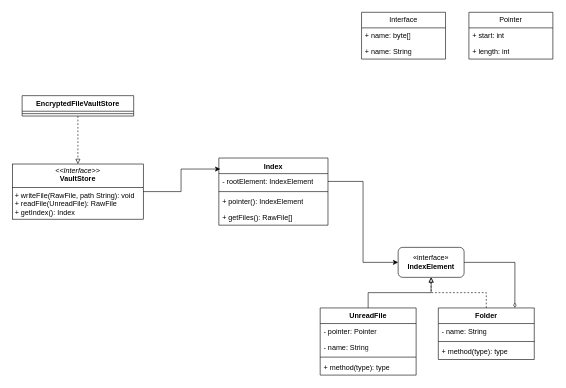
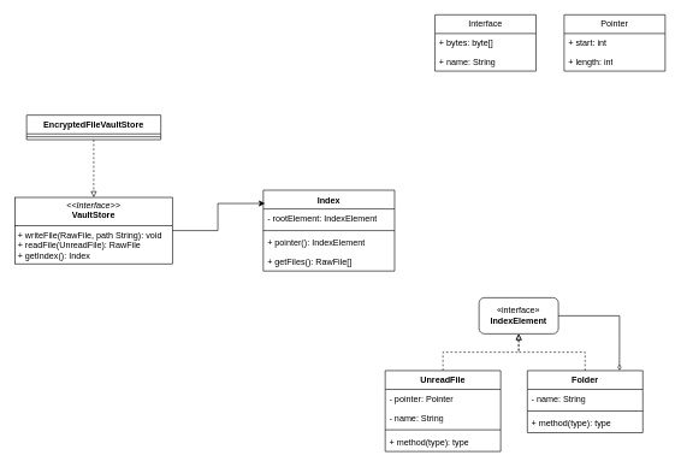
  <mxCell id="0" />
  <mxCell id="1" parent="0" />
  <mxCell id="2" value="&lt;p style=&quot;margin:0px;margin-top:4px;text-align:center;&quot;&gt;&lt;i&gt;&amp;lt;&amp;lt;Interface&amp;gt;&amp;gt;&lt;/i&gt;&lt;br&gt;&lt;b&gt;VaultStore&lt;/b&gt;&lt;/p&gt;&lt;hr size=&quot;1&quot; style=&quot;border-style:solid;&quot;&gt;&lt;p style=&quot;margin:0px;margin-left:4px;&quot;&gt;+ writeFile(RawFile, path String): void&lt;/p&gt;&lt;p style=&quot;margin:0px;margin-left:4px;&quot;&gt;+ readFile(UnreadFile): RawFile&lt;/p&gt;&lt;p style=&quot;margin:0px;margin-left:4px;&quot;&gt;+ getIndex(): Index&lt;/p&gt;" style="verticalAlign=top;align=left;overflow=fill;html=1;whiteSpace=wrap;" vertex="1" parent="1"><mxGeometry x="20" y="273" width="218" height="92" as="geometry" /></mxCell>
  <mxCell id="3" value="Pointer" style="swimlane;fontStyle=0;childLayout=stackLayout;horizontal=1;startSize=26;fillColor=none;horizontalStack=0;resizeParent=1;resizeParentMax=0;resizeLast=0;collapsible=1;marginBottom=0;whiteSpace=wrap;html=1;" vertex="1" parent="1"><mxGeometry x="781" y="20" width="140" height="78" as="geometry" /></mxCell>
  <mxCell id="4" value="+ start: int" style="text;strokeColor=none;fillColor=none;align=left;verticalAlign=top;spacingLeft=4;spacingRight=4;overflow=hidden;rotatable=0;points=[[0,0.5],[1,0.5]];portConstraint=eastwest;whiteSpace=wrap;html=1;" vertex="1" parent="3"><mxGeometry y="26" width="140" height="26" as="geometry" /></mxCell>
  <mxCell id="5" value="+ length: int" style="text;strokeColor=none;fillColor=none;align=left;verticalAlign=top;spacingLeft=4;spacingRight=4;overflow=hidden;rotatable=0;points=[[0,0.5],[1,0.5]];portConstraint=eastwest;whiteSpace=wrap;html=1;" vertex="1" parent="3"><mxGeometry y="52" width="140" height="26" as="geometry" /></mxCell>
  <mxCell id="6" value="Index" style="swimlane;fontStyle=1;align=center;verticalAlign=top;childLayout=stackLayout;horizontal=1;startSize=26;horizontalStack=0;resizeParent=1;resizeParentMax=0;resizeLast=0;collapsible=1;marginBottom=0;whiteSpace=wrap;html=1;" vertex="1" parent="1"><mxGeometry x="364" y="263" width="182" height="112" as="geometry" /></mxCell>
  <mxCell id="7" value="- rootElement: IndexElement" style="text;strokeColor=none;fillColor=none;align=left;verticalAlign=top;spacingLeft=4;spacingRight=4;overflow=hidden;rotatable=0;points=[[0,0.5],[1,0.5]];portConstraint=eastwest;whiteSpace=wrap;html=1;" vertex="1" parent="6"><mxGeometry y="26" width="182" height="26" as="geometry" /></mxCell>
  <mxCell id="8" value="" style="line;strokeWidth=1;fillColor=none;align=left;verticalAlign=middle;spacingTop=-1;spacingLeft=3;spacingRight=3;rotatable=0;labelPosition=right;points=[];portConstraint=eastwest;strokeColor=inherit;" vertex="1" parent="6"><mxGeometry y="52" width="182" height="8" as="geometry" /></mxCell>
  <mxCell id="9" value="+ pointer(): IndexElement" style="text;strokeColor=none;fillColor=none;align=left;verticalAlign=top;spacingLeft=4;spacingRight=4;overflow=hidden;rotatable=0;points=[[0,0.5],[1,0.5]];portConstraint=eastwest;whiteSpace=wrap;html=1;" vertex="1" parent="6"><mxGeometry y="60" width="182" height="26" as="geometry" /></mxCell>
  <mxCell id="10" value="+ getFiles(): RawFile[]" style="text;strokeColor=none;fillColor=none;align=left;verticalAlign=top;spacingLeft=4;spacingRight=4;overflow=hidden;rotatable=0;points=[[0,0.5],[1,0.5]];portConstraint=eastwest;whiteSpace=wrap;html=1;" vertex="1" parent="6"><mxGeometry y="86" width="182" height="26" as="geometry" /></mxCell>
  <mxCell id="11" style="edgeStyle=orthogonalEdgeStyle;rounded=0;orthogonalLoop=1;jettySize=auto;html=1;endArrow=block;endFill=0;dashed=1;" edge="1" parent="1" source="12" target="25"><mxGeometry relative="1" as="geometry"><mxPoint x="678" y="429" as="targetPoint" /></mxGeometry></mxCell>
  <mxCell id="12" value="Folder" style="swimlane;fontStyle=1;align=center;verticalAlign=top;childLayout=stackLayout;horizontal=1;startSize=26;horizontalStack=0;resizeParent=1;resizeParentMax=0;resizeLast=0;collapsible=1;marginBottom=0;whiteSpace=wrap;html=1;" vertex="1" parent="1"><mxGeometry x="730" y="513" width="160" height="86" as="geometry" /></mxCell>
  <mxCell id="13" value="- name: String" style="text;strokeColor=none;fillColor=none;align=left;verticalAlign=top;spacingLeft=4;spacingRight=4;overflow=hidden;rotatable=0;points=[[0,0.5],[1,0.5]];portConstraint=eastwest;whiteSpace=wrap;html=1;" vertex="1" parent="12"><mxGeometry y="26" width="160" height="26" as="geometry" /></mxCell>
  <mxCell id="14" value="" style="line;strokeWidth=1;fillColor=none;align=left;verticalAlign=middle;spacingTop=-1;spacingLeft=3;spacingRight=3;rotatable=0;labelPosition=right;points=[];portConstraint=eastwest;strokeColor=inherit;" vertex="1" parent="12"><mxGeometry y="52" width="160" height="8" as="geometry" /></mxCell>
  <mxCell id="15" value="+ method(type): type" style="text;strokeColor=none;fillColor=none;align=left;verticalAlign=top;spacingLeft=4;spacingRight=4;overflow=hidden;rotatable=0;points=[[0,0.5],[1,0.5]];portConstraint=eastwest;whiteSpace=wrap;html=1;" vertex="1" parent="12"><mxGeometry y="60" width="160" height="26" as="geometry" /></mxCell>
  <mxCell id="16" value="UnreadFile" style="swimlane;fontStyle=1;align=center;verticalAlign=top;childLayout=stackLayout;horizontal=1;startSize=26;horizontalStack=0;resizeParent=1;resizeParentMax=0;resizeLast=0;collapsible=1;marginBottom=0;whiteSpace=wrap;html=1;" vertex="1" parent="1"><mxGeometry x="533" y="513" width="160" height="112" as="geometry" /></mxCell>
  <mxCell id="17" value="- pointer: Pointer" style="text;strokeColor=none;fillColor=none;align=left;verticalAlign=top;spacingLeft=4;spacingRight=4;overflow=hidden;rotatable=0;points=[[0,0.5],[1,0.5]];portConstraint=eastwest;whiteSpace=wrap;html=1;" vertex="1" parent="16"><mxGeometry y="26" width="160" height="26" as="geometry" /></mxCell>
  <mxCell id="18" value="- name: String" style="text;strokeColor=none;fillColor=none;align=left;verticalAlign=top;spacingLeft=4;spacingRight=4;overflow=hidden;rotatable=0;points=[[0,0.5],[1,0.5]];portConstraint=eastwest;whiteSpace=wrap;html=1;" vertex="1" parent="16"><mxGeometry y="52" width="160" height="26" as="geometry" /></mxCell>
  <mxCell id="19" value="" style="line;strokeWidth=1;fillColor=none;align=left;verticalAlign=middle;spacingTop=-1;spacingLeft=3;spacingRight=3;rotatable=0;labelPosition=right;points=[];portConstraint=eastwest;strokeColor=inherit;" vertex="1" parent="16"><mxGeometry y="78" width="160" height="8" as="geometry" /></mxCell>
  <mxCell id="20" value="+ method(type): type" style="text;strokeColor=none;fillColor=none;align=left;verticalAlign=top;spacingLeft=4;spacingRight=4;overflow=hidden;rotatable=0;points=[[0,0.5],[1,0.5]];portConstraint=eastwest;whiteSpace=wrap;html=1;" vertex="1" parent="16"><mxGeometry y="86" width="160" height="26" as="geometry" /></mxCell>
- <mxCell id="21" style="edgeStyle=orthogonalEdgeStyle;rounded=0;orthogonalLoop=1;jettySize=auto;html=1;startArrow=none;startFill=0;dashed=0;endArrow=block;endFill=0;" edge="1" parent="1" source="16" target="25"><mxGeometry relative="1" as="geometry"><mxPoint x="678" y="429" as="targetPoint" /></mxGeometry></mxCell>
+ <mxCell id="21" style="edgeStyle=orthogonalEdgeStyle;rounded=0;orthogonalLoop=1;jettySize=auto;html=1;startArrow=none;startFill=0;dashed=1;endArrow=block;endFill=0;" edge="1" parent="1" source="16" target="25"><mxGeometry relative="1" as="geometry"><mxPoint x="678" y="429" as="targetPoint" /></mxGeometry></mxCell>
  <mxCell id="22" style="edgeStyle=orthogonalEdgeStyle;rounded=0;orthogonalLoop=1;jettySize=auto;html=1;endArrow=block;endFill=0;dashed=1;" edge="1" parent="1" source="23" target="2"><mxGeometry relative="1" as="geometry" /></mxCell>
  <mxCell id="23" value="EncryptedFileVaultStore" style="swimlane;fontStyle=1;align=center;verticalAlign=top;childLayout=stackLayout;horizontal=1;startSize=26;horizontalStack=0;resizeParent=1;resizeParentMax=0;resizeLast=0;collapsible=1;marginBottom=0;whiteSpace=wrap;html=1;" vertex="1" parent="1"><mxGeometry x="36" y="159" width="186" height="34" as="geometry" /></mxCell>
  <mxCell id="24" value="" style="line;strokeWidth=1;fillColor=none;align=left;verticalAlign=middle;spacingTop=-1;spacingLeft=3;spacingRight=3;rotatable=0;labelPosition=right;points=[];portConstraint=eastwest;strokeColor=inherit;" vertex="1" parent="23"><mxGeometry y="26" width="186" height="8" as="geometry" /></mxCell>
  <mxCell id="25" value="«interface»&lt;br&gt;&lt;b&gt;IndexElement&lt;/b&gt;" style="html=1;whiteSpace=wrap;rounded=1;" vertex="1" parent="1"><mxGeometry x="663" y="412" width="110" height="50" as="geometry" /></mxCell>
  <mxCell id="26" style="edgeStyle=orthogonalEdgeStyle;rounded=0;orthogonalLoop=1;jettySize=auto;html=1;exitX=1;exitY=0.5;exitDx=0;exitDy=0;entryX=0.798;entryY=-0.003;entryDx=0;entryDy=0;entryPerimeter=0;startArrow=none;startFill=0;endArrow=diamondThin;endFill=0;" edge="1" parent="1" source="25" target="12"><mxGeometry relative="1" as="geometry" /></mxCell>
  <mxCell id="27" value="Interface" style="swimlane;fontStyle=0;childLayout=stackLayout;horizontal=1;startSize=26;fillColor=none;horizontalStack=0;resizeParent=1;resizeParentMax=0;resizeLast=0;collapsible=1;marginBottom=0;whiteSpace=wrap;html=1;" vertex="1" parent="1"><mxGeometry x="602" y="20" width="140" height="78" as="geometry" /></mxCell>
- <mxCell id="28" value="+ name: byte[]" style="text;strokeColor=none;fillColor=none;align=left;verticalAlign=top;spacingLeft=4;spacingRight=4;overflow=hidden;rotatable=0;points=[[0,0.5],[1,0.5]];portConstraint=eastwest;whiteSpace=wrap;html=1;" vertex="1" parent="27"><mxGeometry y="26" width="140" height="26" as="geometry" /></mxCell>
+ <mxCell id="28" value="+ bytes: byte[]" style="text;strokeColor=none;fillColor=none;align=left;verticalAlign=top;spacingLeft=4;spacingRight=4;overflow=hidden;rotatable=0;points=[[0,0.5],[1,0.5]];portConstraint=eastwest;whiteSpace=wrap;html=1;" vertex="1" parent="27"><mxGeometry y="26" width="140" height="26" as="geometry" /></mxCell>
  <mxCell id="29" value="+ name: String" style="text;strokeColor=none;fillColor=none;align=left;verticalAlign=top;spacingLeft=4;spacingRight=4;overflow=hidden;rotatable=0;points=[[0,0.5],[1,0.5]];portConstraint=eastwest;whiteSpace=wrap;html=1;" vertex="1" parent="27"><mxGeometry y="52" width="140" height="26" as="geometry" /></mxCell>
- <mxCell id="30" style="edgeStyle=orthogonalEdgeStyle;rounded=0;orthogonalLoop=1;jettySize=auto;html=1;exitX=1;exitY=0.5;exitDx=0;exitDy=0;entryX=0;entryY=0.5;entryDx=0;entryDy=0;" edge="1" parent="1" source="7" target="25"><mxGeometry relative="1" as="geometry" /></mxCell>
  <mxCell id="31" style="edgeStyle=orthogonalEdgeStyle;rounded=0;orthogonalLoop=1;jettySize=auto;html=1;exitX=1;exitY=0.5;exitDx=0;exitDy=0;entryX=0.013;entryY=0.164;entryDx=0;entryDy=0;entryPerimeter=0;" edge="1" parent="1" source="2" target="6"><mxGeometry relative="1" as="geometry" /></mxCell>
